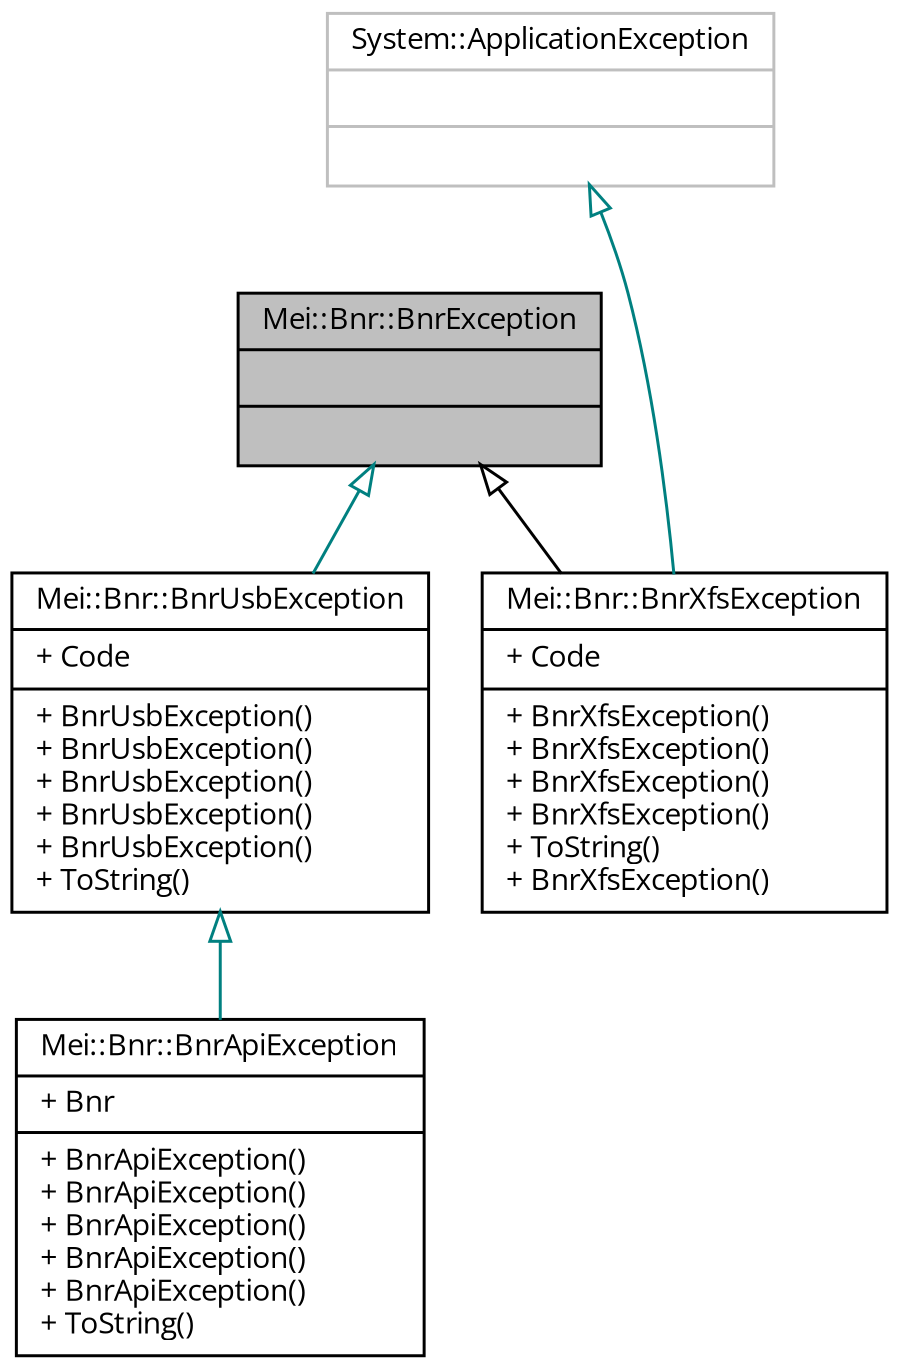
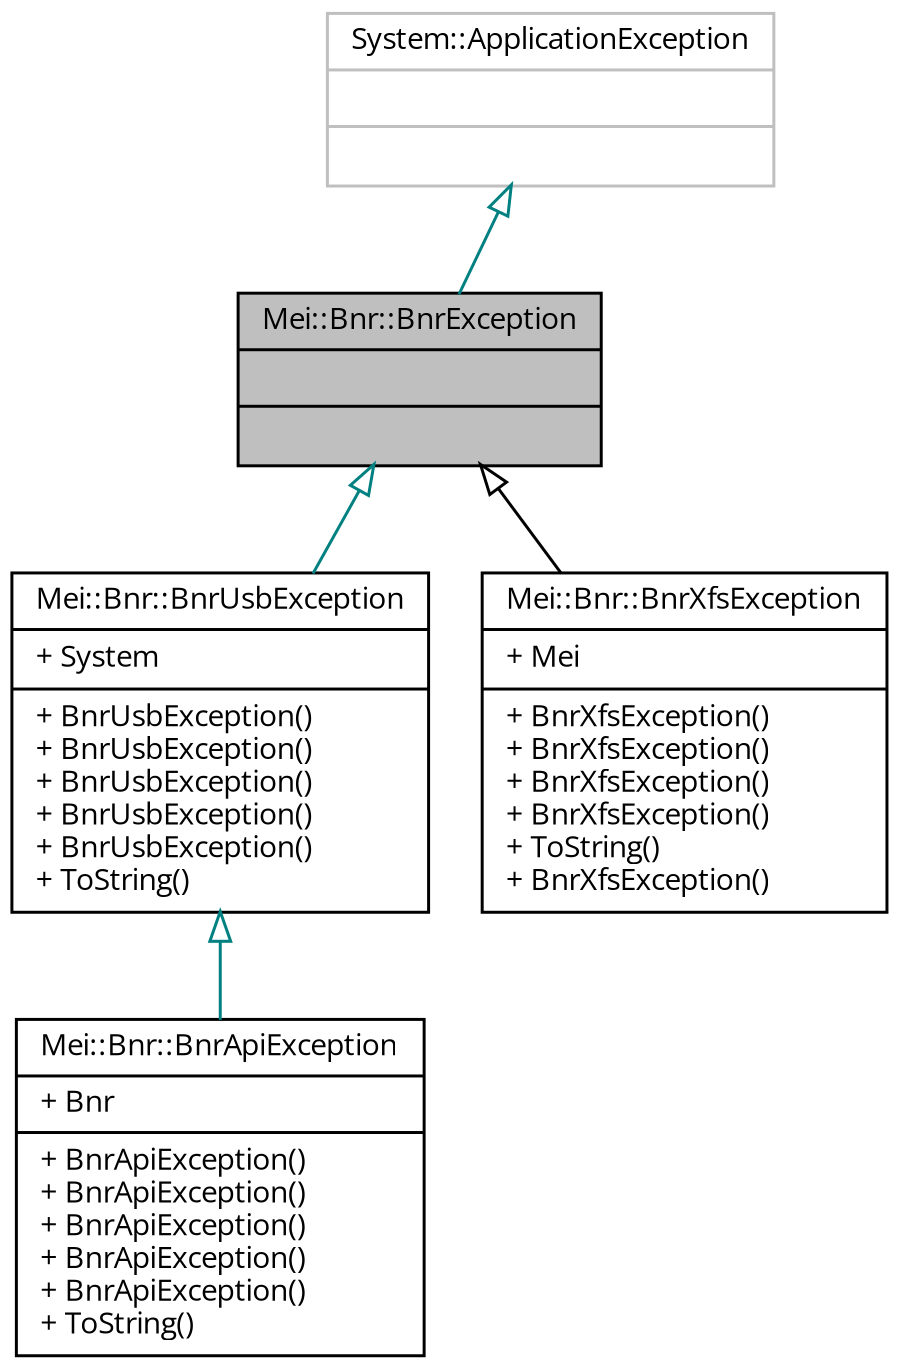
  digraph {
    fontname="Open Sans"
    node [color=black fillcolor=white fontname="Open Sans" fontsize=10 shape=record style=filled]
    edge [arrowtail=onormal color=teal dir=back fontname="Open Sans" fontsize=10 labelfontname=Helvetica labelfontsize=10 style=solid]
    n1 [fillcolor=grey75 fontcolor=black height=0.2 label="{Mei::Bnr::BnrException\n||}" width=0.4]
-   n2 [height=0.2 label="{Mei::Bnr::BnrUsbException\n|+ Code\l|+ BnrUsbException()\l+ BnrUsbException()\l+ BnrUsbException()\l+ BnrUsbException()\l+ BnrUsbException()\l+ ToString()\l}" width=0.4]
-   n3 [height=0.2 label="{Mei::Bnr::BnrXfsException\n|+ Code\l|+ BnrXfsException()\l+ BnrXfsException()\l+ BnrXfsException()\l+ BnrXfsException()\l+ ToString()\l+ BnrXfsException()\l}" width=0.4]
+   n2 [height=0.2 label="{Mei::Bnr::BnrUsbException\n|+ System\l|+ BnrUsbException()\l+ BnrUsbException()\l+ BnrUsbException()\l+ BnrUsbException()\l+ BnrUsbException()\l+ ToString()\l}" width=0.4]
+   n3 [height=0.2 label="{Mei::Bnr::BnrXfsException\n|+ Mei\l|+ BnrXfsException()\l+ BnrXfsException()\l+ BnrXfsException()\l+ BnrXfsException()\l+ ToString()\l+ BnrXfsException()\l}" width=0.4]
    n4 [height=0.2 label="{Mei::Bnr::BnrApiException\n|+ Bnr\l|+ BnrApiException()\l+ BnrApiException()\l+ BnrApiException()\l+ BnrApiException()\l+ BnrApiException()\l+ ToString()\l}" width=0.4]
    n5 [color=grey75 height=0.2 label="{System::ApplicationException\n||}" width=0.4]
    n1 -> n2
    n1 -> n3 [color=black]
    n2 -> n4
-   n5 -> n3
+   n5 -> n1
  }
